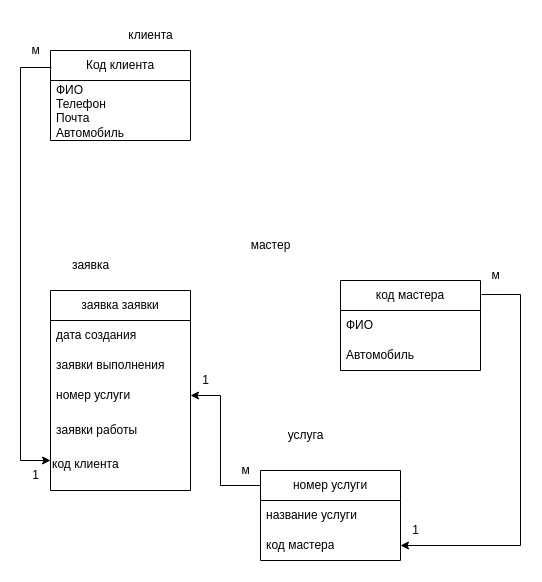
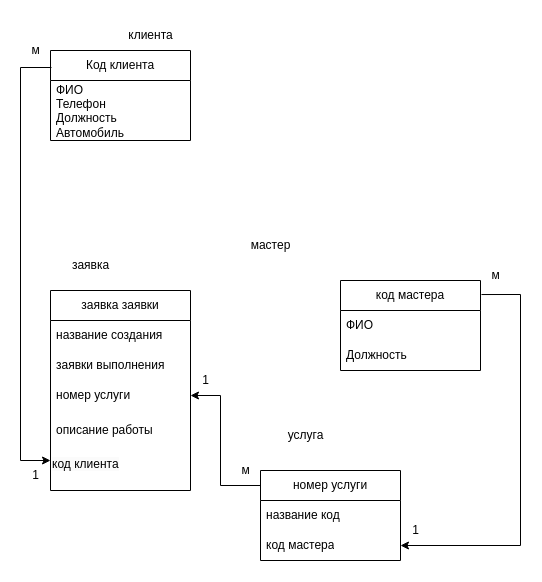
  <mxCell id="0" />
  <mxCell id="1" parent="0" />
  <mxCell id="2" value="Код клиента" style="swimlane;fontStyle=0;childLayout=stackLayout;horizontal=1;startSize=30;horizontalStack=0;resizeParent=1;resizeParentMax=0;resizeLast=0;collapsible=1;marginBottom=0;whiteSpace=wrap;html=1;" parent="1" vertex="1"><mxGeometry x="50" y="50" width="140" height="90" as="geometry" /></mxCell>
- <mxCell id="3" value="ФИО&lt;br&gt;Телефон&lt;br&gt;Почта&lt;br&gt;Автомобиль&lt;br&gt;" style="text;strokeColor=none;fillColor=none;align=left;verticalAlign=middle;spacingLeft=4;spacingRight=4;overflow=hidden;points=[[0,0.5],[1,0.5]];portConstraint=eastwest;rotatable=0;whiteSpace=wrap;html=1;" parent="2" vertex="1"><mxGeometry y="30" width="140" height="60" as="geometry" /></mxCell>
+ <mxCell id="3" value="ФИО&lt;br&gt;Телефон&lt;br&gt;Должность&lt;br&gt;Автомобиль&lt;br&gt;" style="text;strokeColor=none;fillColor=none;align=left;verticalAlign=middle;spacingLeft=4;spacingRight=4;overflow=hidden;points=[[0,0.5],[1,0.5]];portConstraint=eastwest;rotatable=0;whiteSpace=wrap;html=1;" parent="2" vertex="1"><mxGeometry y="30" width="140" height="60" as="geometry" /></mxCell>
  <mxCell id="4" value="клиента" style="text;html=1;align=center;verticalAlign=middle;resizable=0;points=[];autosize=1;strokeColor=none;fillColor=none;" parent="1" vertex="1"><mxGeometry x="120" y="20" width="60" height="30" as="geometry" /></mxCell>
  <mxCell id="5" value="код мастера" style="swimlane;fontStyle=0;childLayout=stackLayout;horizontal=1;startSize=30;horizontalStack=0;resizeParent=1;resizeParentMax=0;resizeLast=0;collapsible=1;marginBottom=0;whiteSpace=wrap;html=1;" parent="1" vertex="1"><mxGeometry x="340" y="280" width="140" height="90" as="geometry" /></mxCell>
  <mxCell id="6" value="ФИО" style="text;strokeColor=none;fillColor=none;align=left;verticalAlign=middle;spacingLeft=4;spacingRight=4;overflow=hidden;points=[[0,0.5],[1,0.5]];portConstraint=eastwest;rotatable=0;whiteSpace=wrap;html=1;" parent="5" vertex="1"><mxGeometry y="30" width="140" height="30" as="geometry" /></mxCell>
- <mxCell id="7" value="Автомобиль" style="text;strokeColor=none;fillColor=none;align=left;verticalAlign=middle;spacingLeft=4;spacingRight=4;overflow=hidden;points=[[0,0.5],[1,0.5]];portConstraint=eastwest;rotatable=0;whiteSpace=wrap;html=1;" parent="5" vertex="1"><mxGeometry y="60" width="140" height="30" as="geometry" /></mxCell>
+ <mxCell id="7" value="Должность" style="text;strokeColor=none;fillColor=none;align=left;verticalAlign=middle;spacingLeft=4;spacingRight=4;overflow=hidden;points=[[0,0.5],[1,0.5]];portConstraint=eastwest;rotatable=0;whiteSpace=wrap;html=1;" parent="5" vertex="1"><mxGeometry y="60" width="140" height="30" as="geometry" /></mxCell>
  <mxCell id="8" value="мастер" style="text;html=1;align=center;verticalAlign=middle;resizable=0;points=[];autosize=1;strokeColor=none;fillColor=none;" parent="1" vertex="1"><mxGeometry x="240" y="230" width="60" height="30" as="geometry" /></mxCell>
  <mxCell id="9" value="номер услуги" style="swimlane;fontStyle=0;childLayout=stackLayout;horizontal=1;startSize=30;horizontalStack=0;resizeParent=1;resizeParentMax=0;resizeLast=0;collapsible=1;marginBottom=0;whiteSpace=wrap;html=1;" parent="1" vertex="1"><mxGeometry x="260" y="470" width="140" height="90" as="geometry" /></mxCell>
- <mxCell id="10" value="название услуги" style="text;strokeColor=none;fillColor=none;align=left;verticalAlign=middle;spacingLeft=4;spacingRight=4;overflow=hidden;points=[[0,0.5],[1,0.5]];portConstraint=eastwest;rotatable=0;whiteSpace=wrap;html=1;" parent="9" vertex="1"><mxGeometry y="30" width="140" height="30" as="geometry" /></mxCell>
+ <mxCell id="10" value="название код" style="text;strokeColor=none;fillColor=none;align=left;verticalAlign=middle;spacingLeft=4;spacingRight=4;overflow=hidden;points=[[0,0.5],[1,0.5]];portConstraint=eastwest;rotatable=0;whiteSpace=wrap;html=1;" parent="9" vertex="1"><mxGeometry y="30" width="140" height="30" as="geometry" /></mxCell>
  <mxCell id="11" value="код мастера" style="text;strokeColor=none;fillColor=none;align=left;verticalAlign=middle;spacingLeft=4;spacingRight=4;overflow=hidden;points=[[0,0.5],[1,0.5]];portConstraint=eastwest;rotatable=0;whiteSpace=wrap;html=1;" parent="9" vertex="1"><mxGeometry y="60" width="140" height="30" as="geometry" /></mxCell>
  <mxCell id="12" value="услуга" style="text;html=1;align=center;verticalAlign=middle;resizable=0;points=[];autosize=1;strokeColor=none;fillColor=none;" parent="1" vertex="1"><mxGeometry x="275" y="420" width="60" height="30" as="geometry" /></mxCell>
  <mxCell id="13" value="заявка заявки" style="swimlane;fontStyle=0;childLayout=stackLayout;horizontal=1;startSize=30;horizontalStack=0;resizeParent=1;resizeParentMax=0;resizeLast=0;collapsible=1;marginBottom=0;whiteSpace=wrap;html=1;" parent="1" vertex="1"><mxGeometry x="50" y="290" width="140" height="200" as="geometry" /></mxCell>
- <mxCell id="14" value="дата создания" style="text;strokeColor=none;fillColor=none;align=left;verticalAlign=middle;spacingLeft=4;spacingRight=4;overflow=hidden;points=[[0,0.5],[1,0.5]];portConstraint=eastwest;rotatable=0;whiteSpace=wrap;html=1;" parent="13" vertex="1"><mxGeometry y="30" width="140" height="30" as="geometry" /></mxCell>
+ <mxCell id="14" value="название создания" style="text;strokeColor=none;fillColor=none;align=left;verticalAlign=middle;spacingLeft=4;spacingRight=4;overflow=hidden;points=[[0,0.5],[1,0.5]];portConstraint=eastwest;rotatable=0;whiteSpace=wrap;html=1;" parent="13" vertex="1"><mxGeometry y="30" width="140" height="30" as="geometry" /></mxCell>
  <mxCell id="15" value="заявки выполнения&lt;br&gt;" style="text;strokeColor=none;fillColor=none;align=left;verticalAlign=middle;spacingLeft=4;spacingRight=4;overflow=hidden;points=[[0,0.5],[1,0.5]];portConstraint=eastwest;rotatable=0;whiteSpace=wrap;html=1;" parent="13" vertex="1"><mxGeometry y="60" width="140" height="30" as="geometry" /></mxCell>
  <mxCell id="16" value="номер услуги" style="text;strokeColor=none;fillColor=none;align=left;verticalAlign=middle;spacingLeft=4;spacingRight=4;overflow=hidden;points=[[0,0.5],[1,0.5]];portConstraint=eastwest;rotatable=0;whiteSpace=wrap;html=1;" parent="13" vertex="1"><mxGeometry y="90" width="140" height="30" as="geometry" /></mxCell>
- <mxCell id="17" value="заявки работы&lt;br&gt;" style="text;strokeColor=none;fillColor=none;align=left;verticalAlign=middle;spacingLeft=4;spacingRight=4;overflow=hidden;points=[[0,0.5],[1,0.5]];portConstraint=eastwest;rotatable=0;whiteSpace=wrap;html=1;" parent="13" vertex="1"><mxGeometry y="120" width="140" height="40" as="geometry" /></mxCell>
+ <mxCell id="17" value="описание работы&lt;br&gt;" style="text;strokeColor=none;fillColor=none;align=left;verticalAlign=middle;spacingLeft=4;spacingRight=4;overflow=hidden;points=[[0,0.5],[1,0.5]];portConstraint=eastwest;rotatable=0;whiteSpace=wrap;html=1;" parent="13" vertex="1"><mxGeometry y="120" width="140" height="40" as="geometry" /></mxCell>
  <mxCell id="18" value="&lt;span style=&quot;color: rgb(0, 0, 0); font-family: Helvetica; font-size: 12px; font-style: normal; font-variant-ligatures: normal; font-variant-caps: normal; font-weight: 400; letter-spacing: normal; orphans: 2; text-align: left; text-indent: 0px; text-transform: none; widows: 2; word-spacing: 0px; -webkit-text-stroke-width: 0px; background-color: rgb(251, 251, 251); text-decoration-thickness: initial; text-decoration-style: initial; text-decoration-color: initial; float: none; display: inline !important;&quot;&gt;код клиента&lt;/span&gt;" style="text;whiteSpace=wrap;html=1;" parent="13" vertex="1"><mxGeometry y="160" width="140" height="40" as="geometry" /></mxCell>
  <mxCell id="19" value="заявка" style="text;html=1;align=center;verticalAlign=middle;resizable=0;points=[];autosize=1;strokeColor=none;fillColor=none;" parent="1" vertex="1"><mxGeometry x="60" y="250" width="60" height="30" as="geometry" /></mxCell>
  <mxCell id="20" value="" style="endArrow=classic;html=1;rounded=0;exitX=0.007;exitY=0.189;exitDx=0;exitDy=0;exitPerimeter=0;entryX=0;entryY=0.25;entryDx=0;entryDy=0;" parent="1" source="2" target="18" edge="1"><mxGeometry width="50" height="50" relative="1" as="geometry"><mxPoint x="-80" y="125" as="sourcePoint" /><mxPoint x="-30" y="75" as="targetPoint" /><Array as="points"><mxPoint x="20" y="67" /><mxPoint x="20" y="460" /></Array></mxGeometry></mxCell>
  <mxCell id="21" value="" style="endArrow=classic;html=1;rounded=0;exitX=1.007;exitY=0.156;exitDx=0;exitDy=0;exitPerimeter=0;entryX=1;entryY=0.5;entryDx=0;entryDy=0;" parent="1" source="5" target="11" edge="1"><mxGeometry width="50" height="50" relative="1" as="geometry"><mxPoint x="350" y="225" as="sourcePoint" /><mxPoint x="400" y="175" as="targetPoint" /><Array as="points"><mxPoint x="520" y="294" /><mxPoint x="520" y="545" /></Array></mxGeometry></mxCell>
  <mxCell id="22" value="" style="endArrow=classic;html=1;rounded=0;entryX=1;entryY=0.5;entryDx=0;entryDy=0;" parent="1" target="16" edge="1"><mxGeometry width="50" height="50" relative="1" as="geometry"><mxPoint x="260" y="485" as="sourcePoint" /><mxPoint x="310" y="435" as="targetPoint" /><Array as="points"><mxPoint x="220" y="485" /><mxPoint x="220" y="395" /></Array></mxGeometry></mxCell>
  <mxCell id="23" value="м" style="text;html=1;align=center;verticalAlign=middle;resizable=0;points=[];autosize=1;strokeColor=none;fillColor=none;" vertex="1" parent="1"><mxGeometry x="230" y="455" width="30" height="30" as="geometry" /></mxCell>
  <mxCell id="24" value="1" style="text;html=1;align=center;verticalAlign=middle;resizable=0;points=[];autosize=1;strokeColor=none;fillColor=none;" vertex="1" parent="1"><mxGeometry x="190" y="365" width="30" height="30" as="geometry" /></mxCell>
  <mxCell id="25" value="м" style="text;html=1;align=center;verticalAlign=middle;resizable=0;points=[];autosize=1;strokeColor=none;fillColor=none;" vertex="1" parent="1"><mxGeometry x="20" y="35" width="30" height="30" as="geometry" /></mxCell>
  <mxCell id="26" value="1" style="text;html=1;align=center;verticalAlign=middle;resizable=0;points=[];autosize=1;strokeColor=none;fillColor=none;" vertex="1" parent="1"><mxGeometry x="20" y="460" width="30" height="30" as="geometry" /></mxCell>
  <mxCell id="27" value="м" style="text;html=1;align=center;verticalAlign=middle;resizable=0;points=[];autosize=1;strokeColor=none;fillColor=none;" vertex="1" parent="1"><mxGeometry x="480" y="260" width="30" height="30" as="geometry" /></mxCell>
  <mxCell id="28" value="1" style="text;html=1;align=center;verticalAlign=middle;resizable=0;points=[];autosize=1;strokeColor=none;fillColor=none;" vertex="1" parent="1"><mxGeometry x="400" y="515" width="30" height="30" as="geometry" /></mxCell>
